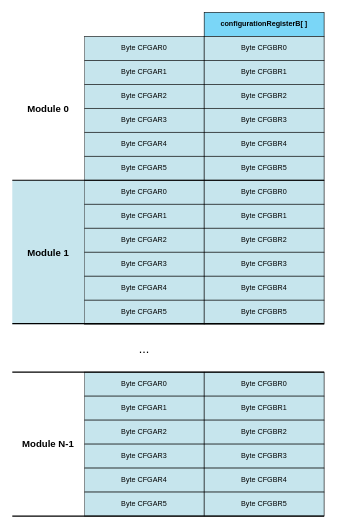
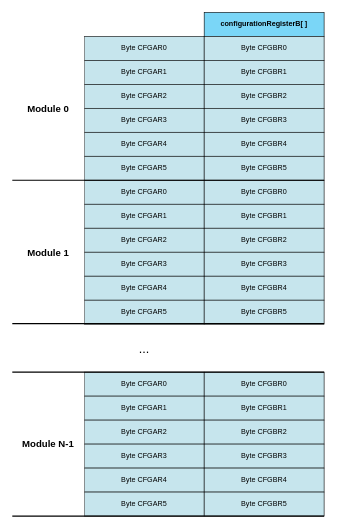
  <mxCell id="0" />
  <mxCell id="1" parent="0" />
  <mxCell id="2" value="Byte CFGAR0" style="rounded=0;whiteSpace=wrap;html=1;fillColor=#c6e5ed;strokeColor=default;" vertex="1" parent="1"><mxGeometry x="140" y="60" width="200" height="40" as="geometry" /></mxCell>
  <mxCell id="3" value="Byte CFGAR1" style="rounded=0;whiteSpace=wrap;html=1;fillColor=#c6e5ed;strokeColor=default;" vertex="1" parent="1"><mxGeometry x="140" y="100" width="200" height="40" as="geometry" /></mxCell>
  <mxCell id="4" value="Byte CFGAR2" style="rounded=0;whiteSpace=wrap;html=1;fillColor=#c6e5ed;strokeColor=default;" vertex="1" parent="1"><mxGeometry x="140" y="140" width="200" height="40" as="geometry" /></mxCell>
  <mxCell id="5" value="Byte CFGAR3" style="rounded=0;whiteSpace=wrap;html=1;fillColor=#c6e5ed;strokeColor=default;" vertex="1" parent="1"><mxGeometry x="140" y="180" width="200" height="40" as="geometry" /></mxCell>
  <mxCell id="6" value="Byte CFGAR4" style="rounded=0;whiteSpace=wrap;html=1;fillColor=#c6e5ed;strokeColor=default;" vertex="1" parent="1"><mxGeometry x="140" y="220" width="200" height="40" as="geometry" /></mxCell>
  <mxCell id="7" value="Byte CFGAR5" style="rounded=0;whiteSpace=wrap;html=1;fillColor=#c6e5ed;strokeColor=default;" vertex="1" parent="1"><mxGeometry x="140" y="260" width="200" height="40" as="geometry" /></mxCell>
  <mxCell id="8" value="Byte CFGAR0" style="rounded=0;whiteSpace=wrap;html=1;fillColor=#c6e5ed;strokeColor=default;" vertex="1" parent="1"><mxGeometry x="140" y="300" width="200" height="40" as="geometry" /></mxCell>
  <mxCell id="9" value="Byte CFGAR1" style="rounded=0;whiteSpace=wrap;html=1;fillColor=#c6e5ed;strokeColor=default;" vertex="1" parent="1"><mxGeometry x="140" y="340" width="200" height="40" as="geometry" /></mxCell>
  <mxCell id="10" value="Byte CFGAR2" style="rounded=0;whiteSpace=wrap;html=1;fillColor=#c6e5ed;strokeColor=default;" vertex="1" parent="1"><mxGeometry x="140" y="380" width="200" height="40" as="geometry" /></mxCell>
  <mxCell id="11" value="Byte CFGAR3" style="rounded=0;whiteSpace=wrap;html=1;fillColor=#c6e5ed;strokeColor=default;" vertex="1" parent="1"><mxGeometry x="140" y="420" width="200" height="40" as="geometry" /></mxCell>
  <mxCell id="12" value="Byte CFGAR4" style="rounded=0;whiteSpace=wrap;html=1;fillColor=#c6e5ed;strokeColor=default;" vertex="1" parent="1"><mxGeometry x="140" y="460" width="200" height="40" as="geometry" /></mxCell>
  <mxCell id="13" value="Byte CFGAR5" style="rounded=0;whiteSpace=wrap;html=1;fillColor=#c6e5ed;strokeColor=default;" vertex="1" parent="1"><mxGeometry x="140" y="500" width="200" height="40" as="geometry" /></mxCell>
  <mxCell id="14" value="Byte CFGAR0" style="rounded=0;whiteSpace=wrap;html=1;fillColor=#c6e5ed;strokeColor=default;" vertex="1" parent="1"><mxGeometry x="140" y="620" width="200" height="40" as="geometry" /></mxCell>
  <mxCell id="15" value="Byte CFGAR1" style="rounded=0;whiteSpace=wrap;html=1;fillColor=#c6e5ed;strokeColor=default;" vertex="1" parent="1"><mxGeometry x="140" y="660" width="200" height="40" as="geometry" /></mxCell>
  <mxCell id="16" value="Byte CFGAR2" style="rounded=0;whiteSpace=wrap;html=1;fillColor=#c6e5ed;strokeColor=default;" vertex="1" parent="1"><mxGeometry x="140" y="700" width="200" height="40" as="geometry" /></mxCell>
  <mxCell id="17" value="Byte CFGAR3" style="rounded=0;whiteSpace=wrap;html=1;fillColor=#c6e5ed;strokeColor=default;" vertex="1" parent="1"><mxGeometry x="140" y="740" width="200" height="40" as="geometry" /></mxCell>
  <mxCell id="18" value="Byte CFGAR4" style="rounded=0;whiteSpace=wrap;html=1;fillColor=#c6e5ed;strokeColor=default;" vertex="1" parent="1"><mxGeometry x="140" y="780" width="200" height="40" as="geometry" /></mxCell>
  <mxCell id="19" value="Byte CFGAR5" style="rounded=0;whiteSpace=wrap;html=1;fillColor=#c6e5ed;strokeColor=default;" vertex="1" parent="1"><mxGeometry x="140" y="820" width="200" height="40" as="geometry" /></mxCell>
  <mxCell id="20" value="..." style="rounded=0;whiteSpace=wrap;html=1;fontSize=21;strokeColor=none;fillColor=none;" vertex="1" parent="1"><mxGeometry x="140" y="540" width="200" height="80" as="geometry" /></mxCell>
  <mxCell id="21" value="&lt;b&gt;configurationRegisterB[ ]&lt;/b&gt;" style="rounded=0;whiteSpace=wrap;html=1;fillColor=#7ad6f7;strokeColor=default;" vertex="1" parent="1"><mxGeometry x="340" y="20" width="200" height="40" as="geometry" /></mxCell>
  <mxCell id="22" value="Module 0" style="rounded=0;whiteSpace=wrap;html=1;strokeColor=none;fontSize=16;fontStyle=1" vertex="1" parent="1"><mxGeometry x="20" y="60" width="120" height="240" as="geometry" /></mxCell>
- <mxCell id="23" value="Module 1" style="rounded=0;whiteSpace=wrap;html=1;strokeColor=none;fontSize=16;fontStyle=1;fillColor=#c6e5ed;" vertex="1" parent="1"><mxGeometry x="20" y="300" width="120" height="240" as="geometry" /></mxCell>
+ <mxCell id="23" value="Module 1" style="rounded=0;whiteSpace=wrap;html=1;strokeColor=none;fontSize=16;fontStyle=1" vertex="1" parent="1"><mxGeometry x="20" y="300" width="120" height="240" as="geometry" /></mxCell>
  <mxCell id="24" value="Module N-1" style="rounded=0;whiteSpace=wrap;html=1;strokeColor=none;fontSize=16;fontStyle=1" vertex="1" parent="1"><mxGeometry x="20" y="620" width="120" height="240" as="geometry" /></mxCell>
  <mxCell id="25" value="Byte CFGBR0" style="rounded=0;whiteSpace=wrap;html=1;fillColor=#c6e5ed;strokeColor=default;" vertex="1" parent="1"><mxGeometry x="340" y="60" width="200" height="40" as="geometry" /></mxCell>
  <mxCell id="26" value="Byte CFGBR1" style="rounded=0;whiteSpace=wrap;html=1;fillColor=#c6e5ed;strokeColor=default;" vertex="1" parent="1"><mxGeometry x="340" y="100" width="200" height="40" as="geometry" /></mxCell>
  <mxCell id="27" value="Byte CFGBR2" style="rounded=0;whiteSpace=wrap;html=1;fillColor=#c6e5ed;strokeColor=default;" vertex="1" parent="1"><mxGeometry x="340" y="140" width="200" height="40" as="geometry" /></mxCell>
  <mxCell id="28" value="Byte CFGBR3" style="rounded=0;whiteSpace=wrap;html=1;fillColor=#c6e5ed;strokeColor=default;" vertex="1" parent="1"><mxGeometry x="340" y="180" width="200" height="40" as="geometry" /></mxCell>
  <mxCell id="29" value="Byte CFGBR4" style="rounded=0;whiteSpace=wrap;html=1;fillColor=#c6e5ed;strokeColor=default;" vertex="1" parent="1"><mxGeometry x="340" y="220" width="200" height="40" as="geometry" /></mxCell>
  <mxCell id="30" value="Byte CFGBR5" style="rounded=0;whiteSpace=wrap;html=1;fillColor=#c6e5ed;strokeColor=default;" vertex="1" parent="1"><mxGeometry x="340" y="260" width="200" height="40" as="geometry" /></mxCell>
  <mxCell id="31" value="Byte CFGBR0" style="rounded=0;whiteSpace=wrap;html=1;fillColor=#c6e5ed;strokeColor=default;" vertex="1" parent="1"><mxGeometry x="340" y="300" width="200" height="40" as="geometry" /></mxCell>
  <mxCell id="32" value="Byte CFGBR1" style="rounded=0;whiteSpace=wrap;html=1;fillColor=#c6e5ed;strokeColor=default;" vertex="1" parent="1"><mxGeometry x="340" y="340" width="200" height="40" as="geometry" /></mxCell>
  <mxCell id="33" value="Byte CFGBR2" style="rounded=0;whiteSpace=wrap;html=1;fillColor=#c6e5ed;strokeColor=default;" vertex="1" parent="1"><mxGeometry x="340" y="380" width="200" height="40" as="geometry" /></mxCell>
  <mxCell id="34" value="Byte CFGBR3" style="rounded=0;whiteSpace=wrap;html=1;fillColor=#c6e5ed;strokeColor=default;" vertex="1" parent="1"><mxGeometry x="340" y="420" width="200" height="40" as="geometry" /></mxCell>
  <mxCell id="35" value="Byte CFGBR4" style="rounded=0;whiteSpace=wrap;html=1;fillColor=#c6e5ed;strokeColor=default;" vertex="1" parent="1"><mxGeometry x="340" y="460" width="200" height="40" as="geometry" /></mxCell>
  <mxCell id="36" value="Byte CFGBR5" style="rounded=0;whiteSpace=wrap;html=1;fillColor=#c6e5ed;strokeColor=default;" vertex="1" parent="1"><mxGeometry x="340" y="500" width="200" height="40" as="geometry" /></mxCell>
  <mxCell id="37" value="Byte CFGBR0" style="rounded=0;whiteSpace=wrap;html=1;fillColor=#c6e5ed;strokeColor=default;" vertex="1" parent="1"><mxGeometry x="340" y="620" width="200" height="40" as="geometry" /></mxCell>
  <mxCell id="38" value="Byte CFGBR1" style="rounded=0;whiteSpace=wrap;html=1;fillColor=#c6e5ed;strokeColor=default;" vertex="1" parent="1"><mxGeometry x="340" y="660" width="200" height="40" as="geometry" /></mxCell>
  <mxCell id="39" value="Byte CFGBR2" style="rounded=0;whiteSpace=wrap;html=1;fillColor=#c6e5ed;strokeColor=default;" vertex="1" parent="1"><mxGeometry x="340" y="700" width="200" height="40" as="geometry" /></mxCell>
  <mxCell id="40" value="Byte CFGBR3" style="rounded=0;whiteSpace=wrap;html=1;fillColor=#c6e5ed;strokeColor=default;" vertex="1" parent="1"><mxGeometry x="340" y="740" width="200" height="40" as="geometry" /></mxCell>
  <mxCell id="41" value="Byte CFGBR4" style="rounded=0;whiteSpace=wrap;html=1;fillColor=#c6e5ed;strokeColor=default;" vertex="1" parent="1"><mxGeometry x="340" y="780" width="200" height="40" as="geometry" /></mxCell>
  <mxCell id="42" value="Byte CFGBR5" style="rounded=0;whiteSpace=wrap;html=1;fillColor=#c6e5ed;strokeColor=default;" vertex="1" parent="1"><mxGeometry x="340" y="820" width="200" height="40" as="geometry" /></mxCell>
  <mxCell id="43" value="" style="endArrow=none;html=1;strokeWidth=2;rounded=0;entryX=1;entryY=1;entryDx=0;entryDy=0;exitX=0;exitY=0;exitDx=0;exitDy=0;" edge="1" parent="1"><mxGeometry width="50" height="50" relative="1" as="geometry"><mxPoint x="20" y="300" as="sourcePoint" /><mxPoint x="540" y="300" as="targetPoint" /></mxGeometry></mxCell>
  <mxCell id="44" value="" style="endArrow=none;html=1;strokeWidth=2;rounded=0;entryX=1;entryY=1;entryDx=0;entryDy=0;exitX=0;exitY=0;exitDx=0;exitDy=0;" edge="1" parent="1"><mxGeometry width="50" height="50" relative="1" as="geometry"><mxPoint x="20" y="539.23" as="sourcePoint" /><mxPoint x="540" y="539.23" as="targetPoint" /></mxGeometry></mxCell>
  <mxCell id="45" value="" style="endArrow=none;html=1;strokeWidth=2;rounded=0;entryX=1;entryY=1;entryDx=0;entryDy=0;exitX=0;exitY=0;exitDx=0;exitDy=0;" edge="1" parent="1"><mxGeometry width="50" height="50" relative="1" as="geometry"><mxPoint x="20" y="620" as="sourcePoint" /><mxPoint x="540" y="620" as="targetPoint" /></mxGeometry></mxCell>
  <mxCell id="46" value="" style="endArrow=none;html=1;strokeWidth=2;rounded=0;entryX=1;entryY=1;entryDx=0;entryDy=0;exitX=0;exitY=0;exitDx=0;exitDy=0;" edge="1" parent="1"><mxGeometry width="50" height="50" relative="1" as="geometry"><mxPoint x="20" y="860" as="sourcePoint" /><mxPoint x="540" y="860" as="targetPoint" /></mxGeometry></mxCell>
